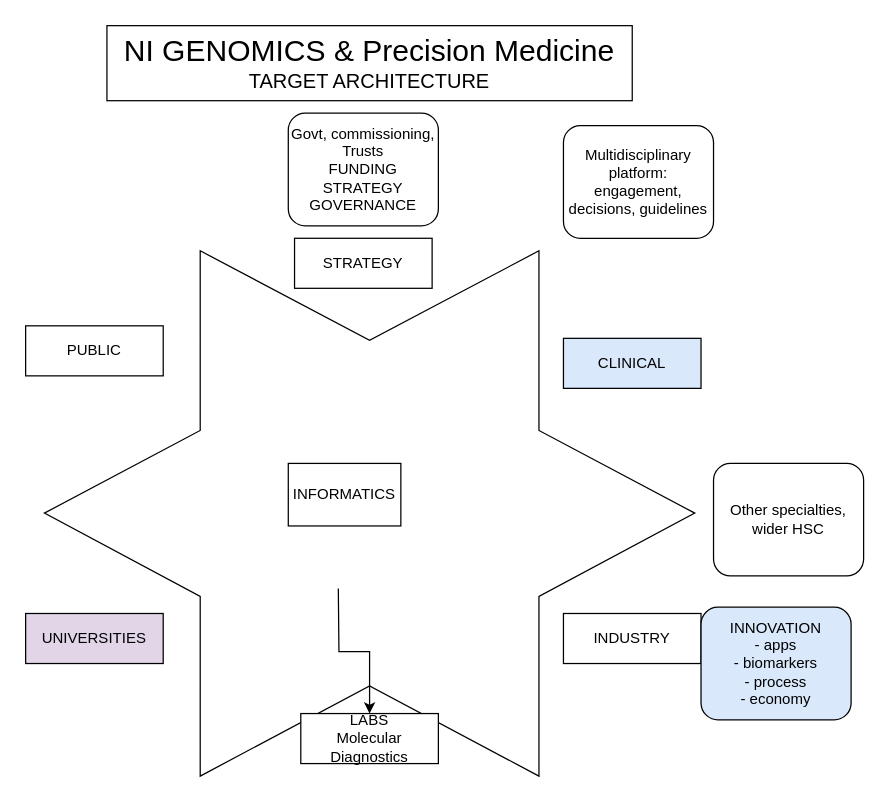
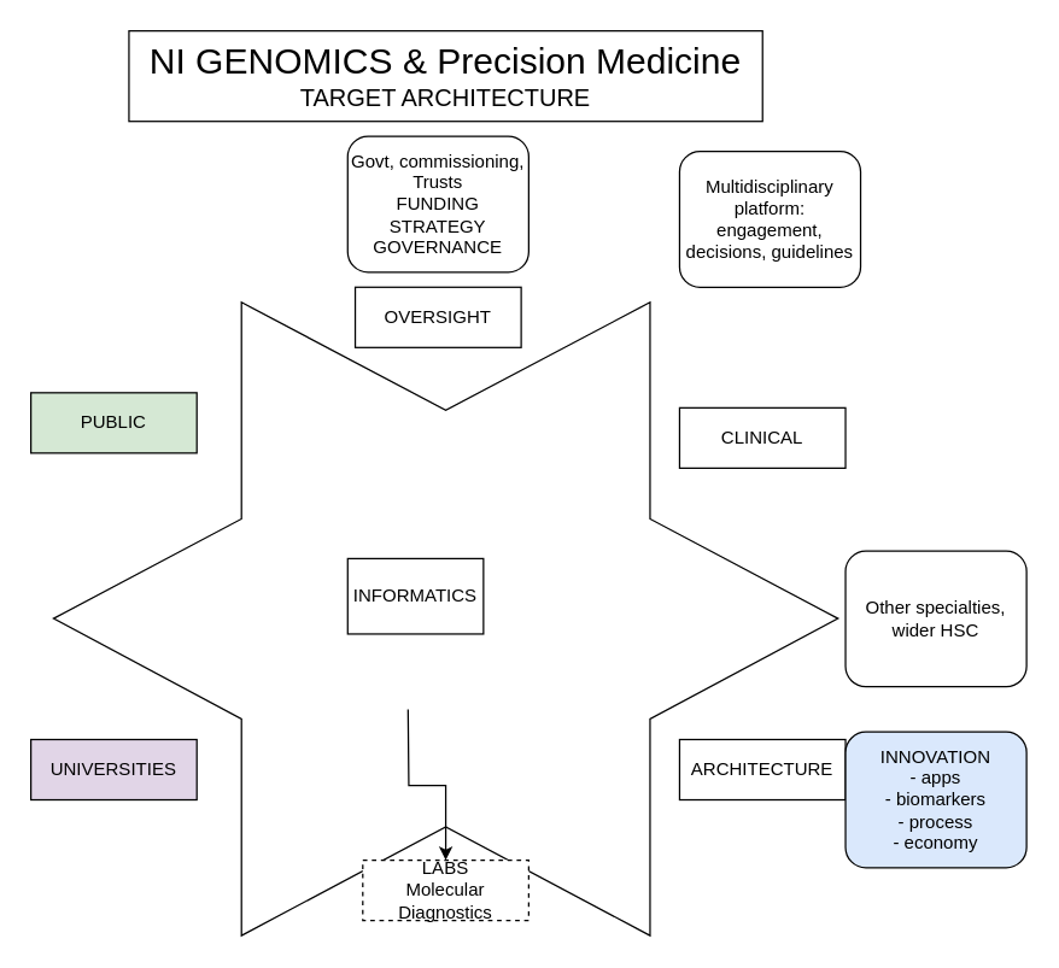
  <mxCell id="0" />
  <mxCell id="1" parent="0" />
  <mxCell id="2" value="&lt;font style=&quot;font-size: 24px;&quot;&gt;NI GENOMICS &amp;amp; Precision Medicine&lt;/font&gt;&lt;div&gt;&lt;font size=&quot;3&quot;&gt;TARGET ARCHITECTURE&lt;/font&gt;&lt;/div&gt;" style="rounded=0;whiteSpace=wrap;html=1;" vertex="1" parent="1"><mxGeometry x="85" y="20" width="420" height="60" as="geometry" /></mxCell>
  <mxCell id="3" value="" style="verticalLabelPosition=bottom;verticalAlign=top;html=1;shape=mxgraph.basic.6_point_star" vertex="1" parent="1"><mxGeometry x="35" y="200" width="520" height="420" as="geometry" /></mxCell>
- <mxCell id="4" value="CLINICAL" style="rounded=0;whiteSpace=wrap;html=1;fillColor=#dae8fc;" vertex="1" parent="1"><mxGeometry x="450" y="270" width="110" height="40" as="geometry" /></mxCell>
- <mxCell id="5" value="STRATEGY" style="rounded=0;whiteSpace=wrap;html=1;" vertex="1" parent="1"><mxGeometry x="235" y="190" width="110" height="40" as="geometry" /></mxCell>
- <mxCell id="6" value="INDUSTRY" style="rounded=0;whiteSpace=wrap;html=1;" vertex="1" parent="1"><mxGeometry x="450" y="490" width="110" height="40" as="geometry" /></mxCell>
- <mxCell id="7" value="LABS&lt;br&gt;Molecular Diagnostics" style="rounded=0;whiteSpace=wrap;html=1;" vertex="1" parent="1"><mxGeometry x="240" y="570" width="110" height="40" as="geometry" /></mxCell>
+ <mxCell id="4" value="CLINICAL" style="rounded=0;whiteSpace=wrap;html=1;" vertex="1" parent="1"><mxGeometry x="450" y="270" width="110" height="40" as="geometry" /></mxCell>
+ <mxCell id="5" value="OVERSIGHT" style="rounded=0;whiteSpace=wrap;html=1;" vertex="1" parent="1"><mxGeometry x="235" y="190" width="110" height="40" as="geometry" /></mxCell>
+ <mxCell id="6" value="ARCHITECTURE" style="rounded=0;whiteSpace=wrap;html=1;" vertex="1" parent="1"><mxGeometry x="450" y="490" width="110" height="40" as="geometry" /></mxCell>
+ <mxCell id="7" value="LABS&lt;br&gt;Molecular Diagnostics" style="rounded=0;whiteSpace=wrap;html=1;dashed=1;" vertex="1" parent="1"><mxGeometry x="240" y="570" width="110" height="40" as="geometry" /></mxCell>
  <mxCell id="8" value="UNIVERSITIES" style="rounded=0;whiteSpace=wrap;html=1;fillColor=#e1d5e7;" vertex="1" parent="1"><mxGeometry x="20" y="490" width="110" height="40" as="geometry" /></mxCell>
- <mxCell id="9" value="PUBLIC" style="rounded=0;whiteSpace=wrap;html=1;" vertex="1" parent="1"><mxGeometry x="20" y="260" width="110" height="40" as="geometry" /></mxCell>
+ <mxCell id="9" value="PUBLIC" style="rounded=0;whiteSpace=wrap;html=1;fillColor=#d5e8d4;" vertex="1" parent="1"><mxGeometry x="20" y="260" width="110" height="40" as="geometry" /></mxCell>
  <mxCell id="10" value="INFORMATICS" style="rounded=0;whiteSpace=wrap;html=1;" vertex="1" parent="1"><mxGeometry x="230" y="370" width="90" height="50" as="geometry" /></mxCell>
  <mxCell id="11" value="" style="edgeStyle=orthogonalEdgeStyle;rounded=0;orthogonalLoop=1;jettySize=auto;html=1;" edge="1" parent="1" target="7"><mxGeometry relative="1" as="geometry"><mxPoint x="270" y="470" as="sourcePoint" /></mxGeometry></mxCell>
  <mxCell id="12" value="Govt, commissioning, Trusts&lt;div&gt;FUNDING&lt;br&gt;STRATEGY&lt;br&gt;GOVERNANCE&lt;/div&gt;" style="rounded=1;whiteSpace=wrap;html=1;" vertex="1" parent="1"><mxGeometry x="230" y="90" width="120" height="90" as="geometry" /></mxCell>
  <mxCell id="13" value="&lt;div&gt;Multidisciplinary platform: engagement, decisions, guidelines&lt;/div&gt;" style="rounded=1;whiteSpace=wrap;html=1;" vertex="1" parent="1"><mxGeometry x="450" y="100" width="120" height="90" as="geometry" /></mxCell>
- <mxCell id="14" value="&lt;div&gt;Other specialties, wider HSC&lt;/div&gt;" style="rounded=1;whiteSpace=wrap;html=1;" vertex="1" parent="1"><mxGeometry x="570" y="370" width="120" height="90" as="geometry" /></mxCell>
+ <mxCell id="14" value="&lt;div&gt;Other specialties, wider HSC&lt;/div&gt;" style="rounded=1;whiteSpace=wrap;html=1;" vertex="1" parent="1"><mxGeometry x="560" y="365" width="120" height="90" as="geometry" /></mxCell>
  <mxCell id="15" value="INNOVATION&lt;div&gt;- apps&lt;/div&gt;&lt;div&gt;- biomarkers&lt;/div&gt;&lt;div&gt;- process&lt;/div&gt;&lt;div&gt;- economy&lt;/div&gt;" style="rounded=1;whiteSpace=wrap;html=1;fillColor=#dae8fc;" vertex="1" parent="1"><mxGeometry x="560" y="485" width="120" height="90" as="geometry" /></mxCell>
